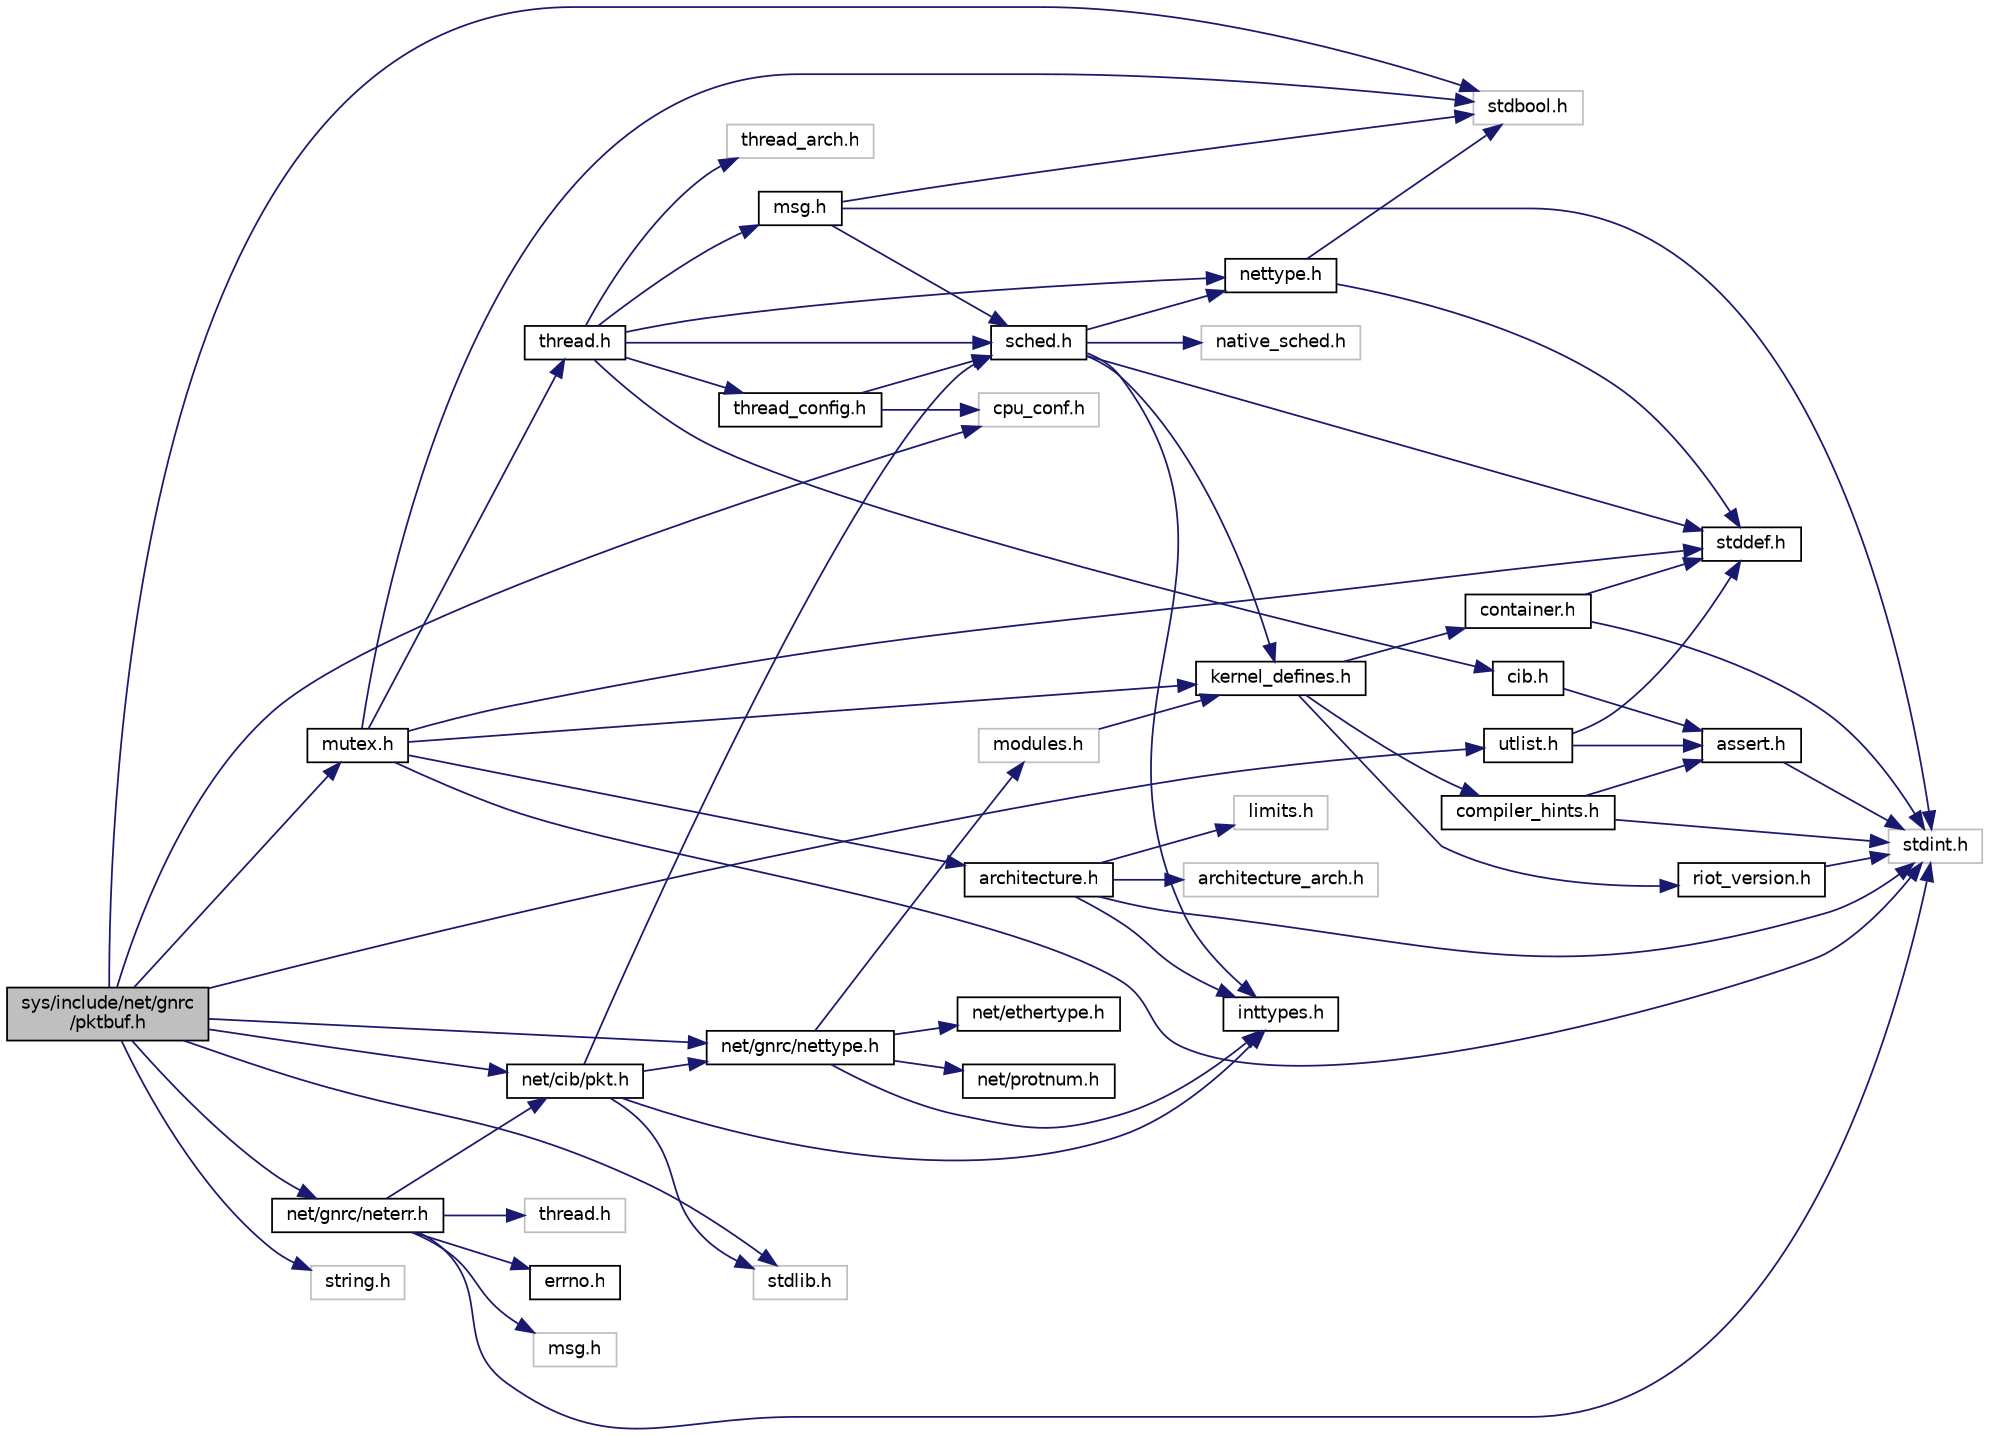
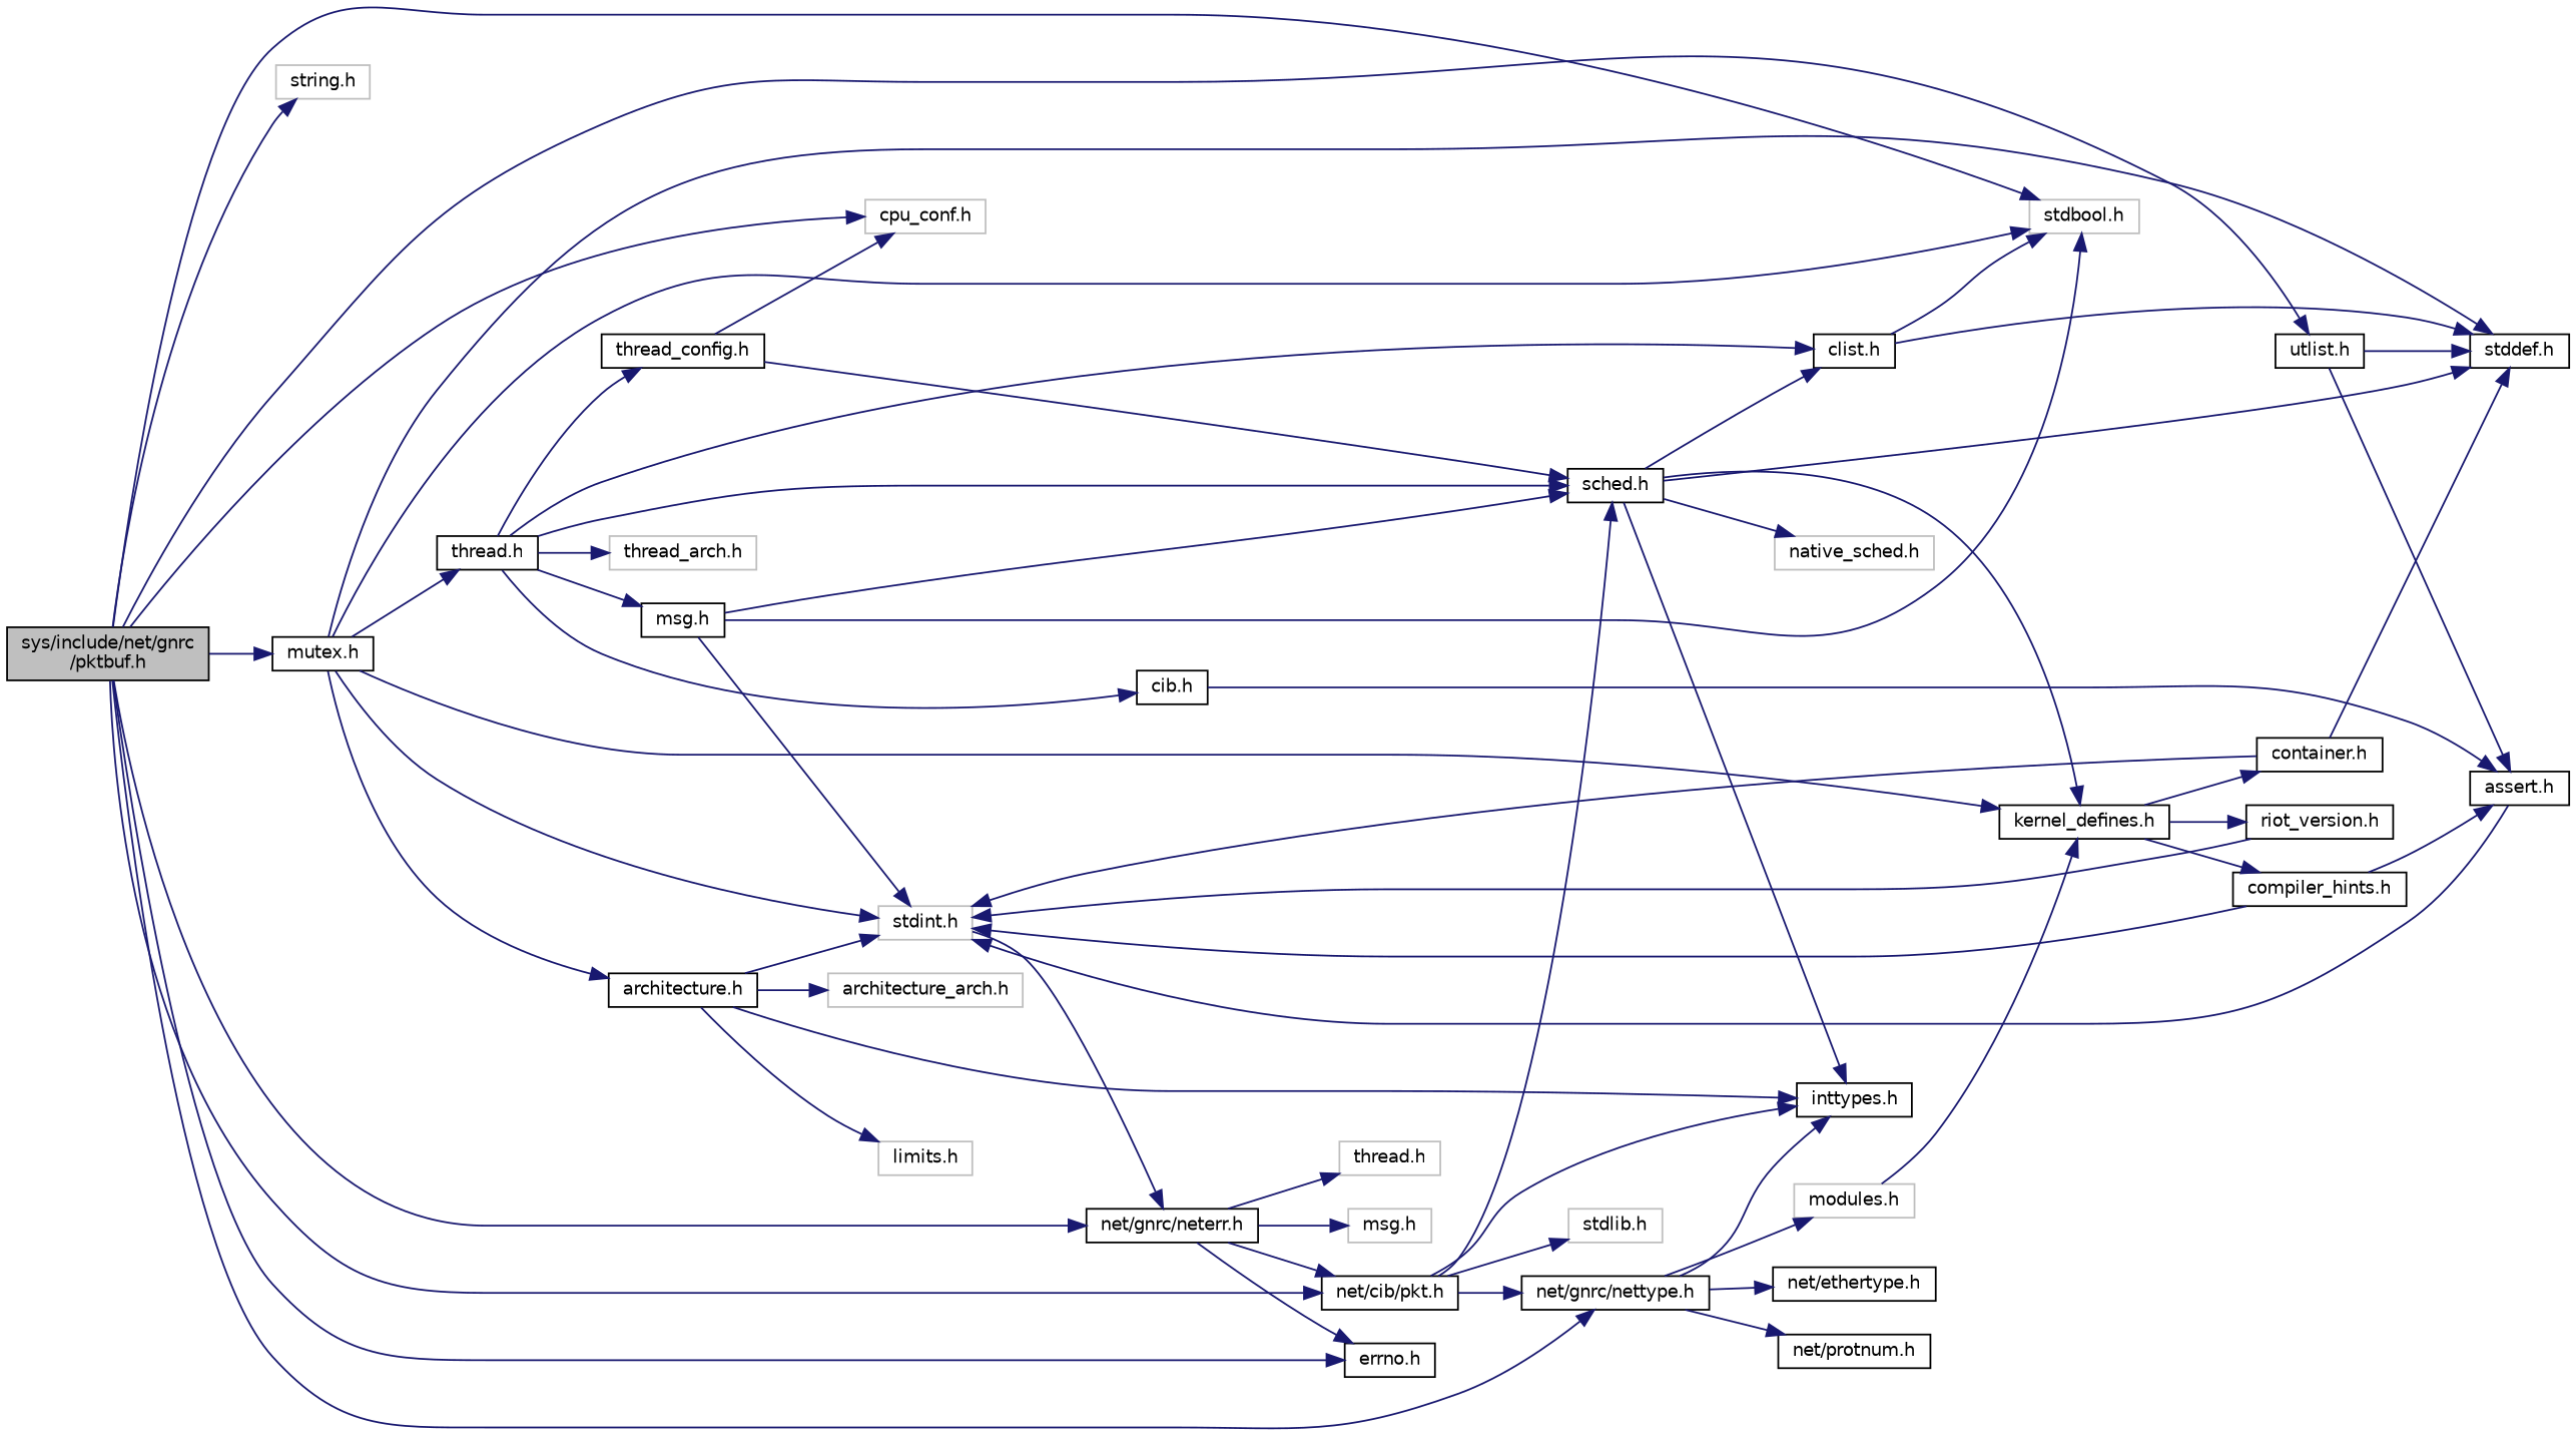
  digraph {
    rankdir=LR
    node [color=black fillcolor=white fontname=Helvetica fontsize=10 shape=record style=filled]
    edge [color=midnightblue fontname=Helvetica fontsize=10 labelfontname=Helvetica labelfontsize=10 style=solid]
    n1 [fillcolor=grey75 fontcolor=black height=0.2 label="sys/include/net/gnrc\l/pktbuf.h" width=0.4]
    n2 [color=grey75 height=0.2 label="stdbool.h" width=0.4]
    n3 [color=grey75 height=0.2 label="stdlib.h" width=0.4]
    n4 [color=grey75 height=0.2 label="string.h" width=0.4]
    n5 [color=grey75 height=0.2 label="cpu_conf.h" width=0.4]
    n6 [height=0.2 label="mutex.h" width=0.4]
    n7 [height=0.2 label="net/cib/pkt.h" width=0.4]
    n8 [height=0.2 label="net/gnrc/nettype.h" width=0.4]
    n9 [height=0.2 label="net/gnrc/neterr.h" width=0.4]
    n10 [height=0.2 label="utlist.h" width=0.4]
    n11 [height=0.2 label="stddef.h" width=0.4]
    n12 [color=grey75 height=0.2 label="stdint.h" width=0.4]
    n13 [height=0.2 label="architecture.h" width=0.4]
    n14 [height=0.2 label="kernel_defines.h" width=0.4]
    n15 [height=0.2 label="thread.h" width=0.4]
    n16 [height=0.2 label="inttypes.h" width=0.4]
    n17 [height=0.2 label="sched.h" width=0.4]
    n18 [color=grey75 height=0.2 label="modules.h" width=0.4]
    n19 [height=0.2 label="net/ethertype.h" width=0.4]
    n20 [height=0.2 label="net/protnum.h" width=0.4]
    n21 [height=0.2 label="errno.h" width=0.4]
    n22 [color=grey75 height=0.2 label="msg.h" width=0.4]
    n23 [color=grey75 height=0.2 label="thread.h" width=0.4]
    n24 [height=0.2 label="assert.h" width=0.4]
    n25 [color=grey75 height=0.2 label="limits.h" width=0.4]
    n26 [color=grey75 height=0.2 label="architecture_arch.h" width=0.4]
    n27 [height=0.2 label="riot_version.h" width=0.4]
    n28 [height=0.2 label="compiler_hints.h" width=0.4]
    n29 [height=0.2 label="container.h" width=0.4]
-   n30 [height=0.2 label="nettype.h" width=0.4]
+   n30 [height=0.2 label="clist.h" width=0.4]
    n31 [height=0.2 label="cib.h" width=0.4]
    n32 [height=0.2 label="msg.h" width=0.4]
    n33 [height=0.2 label="thread_config.h" width=0.4]
    n34 [color=grey75 height=0.2 label="thread_arch.h" width=0.4]
    n35 [color=grey75 height=0.2 label="native_sched.h" width=0.4]
    n1 -> n2
-   n1 -> n3
+   n1 -> n21
    n1 -> n4
    n1 -> n5
    n1 -> n6
    n1 -> n7
    n1 -> n8
    n1 -> n9
    n1 -> n10
    n6 -> n2
    n6 -> n11
    n6 -> n12
    n6 -> n13
    n6 -> n14
    n6 -> n15
    n7 -> n3
    n7 -> n8
    n7 -> n16
    n7 -> n17
    n8 -> n16
    n8 -> n18
    n8 -> n19
    n8 -> n20
    n9 -> n7
-   n9 -> n12
+   n12 -> n9
    n9 -> n21
    n9 -> n22
    n9 -> n23
    n10 -> n11
    n10 -> n24
    n13 -> n12
    n13 -> n16
    n13 -> n25
    n13 -> n26
    n14 -> n27
    n14 -> n28
    n14 -> n29
    n15 -> n17
    n15 -> n30
    n15 -> n31
    n15 -> n32
    n15 -> n33
    n15 -> n34
    n17 -> n11
    n17 -> n14
    n17 -> n16
    n17 -> n30
    n17 -> n35
    n18 -> n14
    n24 -> n12
    n27 -> n12
    n28 -> n12
    n28 -> n24
    n29 -> n11
    n29 -> n12
    n30 -> n2
    n30 -> n11
    n31 -> n24
    n32 -> n2
    n32 -> n12
    n32 -> n17
    n33 -> n5
    n33 -> n17
  }
